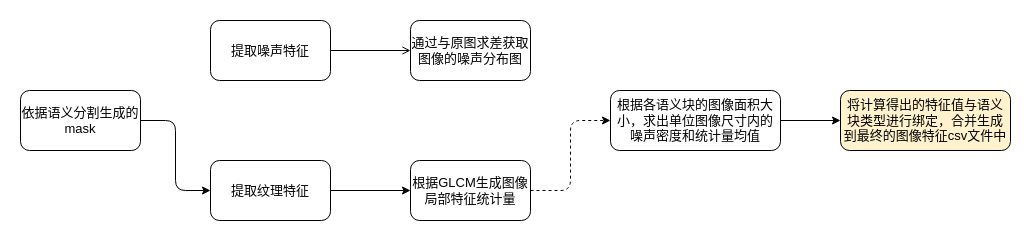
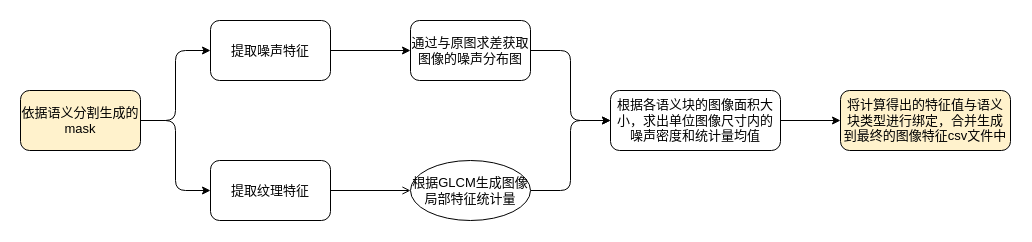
  <mxCell id="0" />
  <mxCell id="1" parent="0" />
+ <mxCell id="2" style="edgeStyle=orthogonalEdgeStyle;rounded=1;orthogonalLoop=1;jettySize=auto;html=1;exitX=1;exitY=0.5;exitDx=0;exitDy=0;entryX=0;entryY=0.5;entryDx=0;entryDy=0;fontSize=13;" edge="1" parent="1" source="4" target="6"><mxGeometry relative="1" as="geometry" /></mxCell>
  <mxCell id="3" style="edgeStyle=orthogonalEdgeStyle;rounded=1;orthogonalLoop=1;jettySize=auto;html=1;exitX=1;exitY=0.5;exitDx=0;exitDy=0;entryX=0;entryY=0.5;entryDx=0;entryDy=0;fontSize=13;" edge="1" parent="1" source="4" target="8"><mxGeometry relative="1" as="geometry" /></mxCell>
- <mxCell id="4" value="依据语义分割生成的&lt;br style=&quot;font-size: 13px;&quot;&gt;mask" style="rounded=1;whiteSpace=wrap;html=1;fontSize=13;" vertex="1" parent="1"><mxGeometry x="20" y="90" width="120" height="60" as="geometry" /></mxCell>
- <mxCell id="5" value="" style="edgeStyle=orthogonalEdgeStyle;rounded=1;orthogonalLoop=1;jettySize=auto;html=1;fontSize=13;endArrow=open;" edge="1" parent="1" source="6" target="10"><mxGeometry relative="1" as="geometry" /></mxCell>
+ <mxCell id="4" value="依据语义分割生成的&lt;br style=&quot;font-size: 13px;&quot;&gt;mask" style="rounded=1;whiteSpace=wrap;html=1;fontSize=13;fillColor=#fff2cc;" vertex="1" parent="1"><mxGeometry x="20" y="90" width="120" height="60" as="geometry" /></mxCell>
+ <mxCell id="5" value="" style="edgeStyle=orthogonalEdgeStyle;rounded=1;orthogonalLoop=1;jettySize=auto;html=1;fontSize=13;" edge="1" parent="1" source="6" target="10"><mxGeometry relative="1" as="geometry" /></mxCell>
  <mxCell id="6" value="提取噪声特征" style="rounded=1;whiteSpace=wrap;html=1;fontSize=13;" vertex="1" parent="1"><mxGeometry x="210" y="20" width="120" height="60" as="geometry" /></mxCell>
- <mxCell id="7" value="" style="edgeStyle=orthogonalEdgeStyle;rounded=1;orthogonalLoop=1;jettySize=auto;html=1;fontSize=13;" edge="1" parent="1" source="8" target="12"><mxGeometry relative="1" as="geometry" /></mxCell>
+ <mxCell id="7" value="" style="edgeStyle=orthogonalEdgeStyle;rounded=1;orthogonalLoop=1;jettySize=auto;html=1;fontSize=13;endArrow=open;" edge="1" parent="1" source="8" target="12"><mxGeometry relative="1" as="geometry" /></mxCell>
  <mxCell id="8" value="提取纹理特征" style="rounded=1;whiteSpace=wrap;html=1;fontSize=13;" vertex="1" parent="1"><mxGeometry x="210" y="160" width="120" height="60" as="geometry" /></mxCell>
+ <mxCell id="9" value="" style="edgeStyle=orthogonalEdgeStyle;rounded=1;orthogonalLoop=1;jettySize=auto;html=1;entryX=0;entryY=0.5;entryDx=0;entryDy=0;fontSize=13;" edge="1" parent="1" source="10" target="14"><mxGeometry relative="1" as="geometry" /></mxCell>
  <mxCell id="10" value="通过与原图求差获取图像的噪声分布图" style="rounded=1;whiteSpace=wrap;html=1;fontSize=13;" vertex="1" parent="1"><mxGeometry x="410" y="20" width="120" height="60" as="geometry" /></mxCell>
- <mxCell id="11" style="edgeStyle=orthogonalEdgeStyle;rounded=1;orthogonalLoop=1;jettySize=auto;html=1;entryX=0;entryY=0.5;entryDx=0;entryDy=0;fontSize=13;dashed=1;" edge="1" parent="1" source="12" target="14"><mxGeometry relative="1" as="geometry" /></mxCell>
- <mxCell id="12" value="根据GLCM生成图像局部特征统计量" style="rounded=1;whiteSpace=wrap;html=1;fontSize=13;" vertex="1" parent="1"><mxGeometry x="410" y="160" width="120" height="60" as="geometry" /></mxCell>
+ <mxCell id="11" style="edgeStyle=orthogonalEdgeStyle;rounded=1;orthogonalLoop=1;jettySize=auto;html=1;entryX=0;entryY=0.5;entryDx=0;entryDy=0;fontSize=13;" edge="1" parent="1" source="12" target="14"><mxGeometry relative="1" as="geometry" /></mxCell>
+ <mxCell id="12" value="根据GLCM生成图像局部特征统计量" style="ellipse;whiteSpace=wrap;html=1;fontSize=13;" vertex="1" parent="1"><mxGeometry x="410" y="160" width="120" height="60" as="geometry" /></mxCell>
  <mxCell id="13" value="" style="edgeStyle=orthogonalEdgeStyle;rounded=1;orthogonalLoop=1;jettySize=auto;html=1;fontSize=13;" edge="1" parent="1" source="14" target="15"><mxGeometry relative="1" as="geometry" /></mxCell>
  <mxCell id="14" value="根据各语义块的图像面积大小，求出单位图像尺寸内的噪声密度和统计量均值" style="rounded=1;whiteSpace=wrap;html=1;fontSize=13;" vertex="1" parent="1"><mxGeometry x="610" y="90" width="170" height="60" as="geometry" /></mxCell>
  <mxCell id="15" value="将计算得出的特征值与语义块类型进行绑定，合并生成到最终的图像特征csv文件中" style="rounded=1;whiteSpace=wrap;html=1;fontSize=13;fillColor=#fff2cc;" vertex="1" parent="1"><mxGeometry x="840" y="90" width="170" height="60" as="geometry" /></mxCell>
